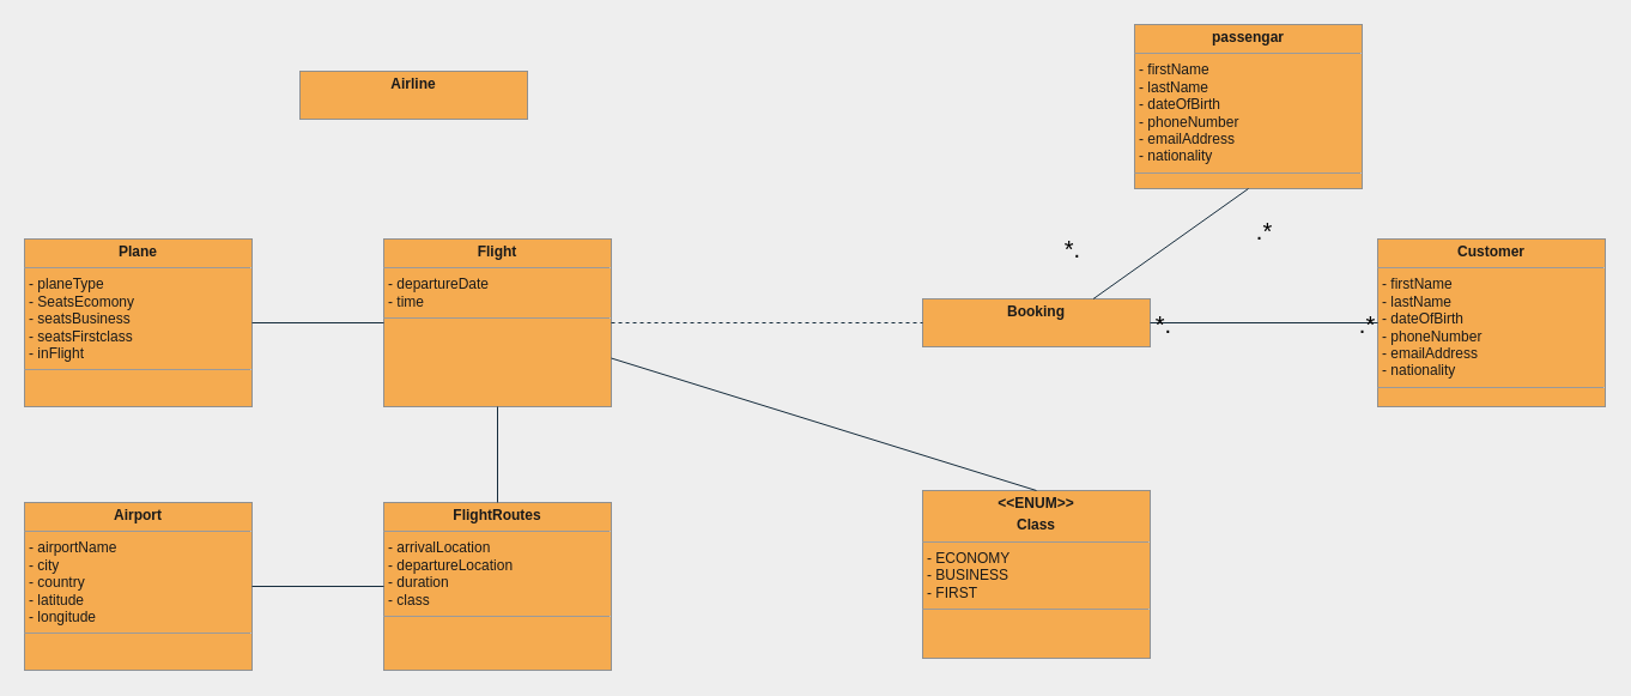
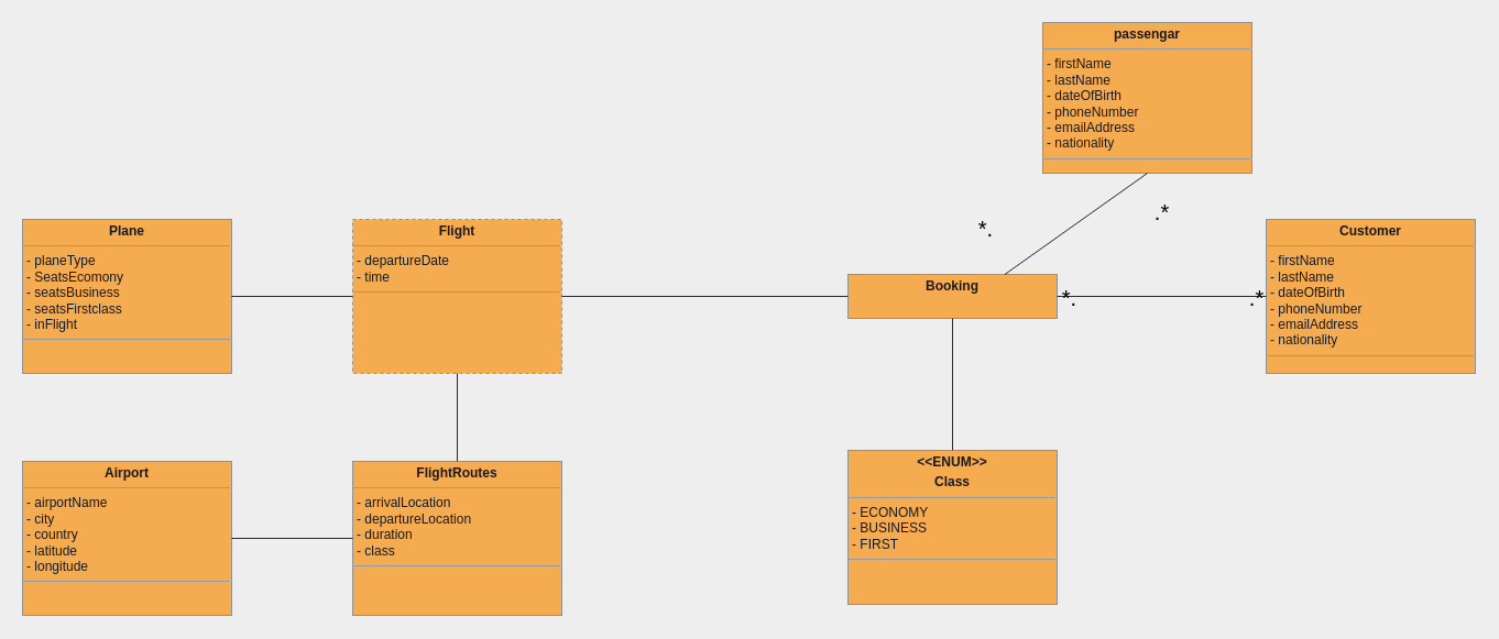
  <mxCell id="0" />
  <mxCell id="1" parent="0" />
- <mxCell id="2" value="&lt;p style=&quot;margin: 0px ; margin-top: 4px ; text-align: center&quot;&gt;&lt;b&gt;Flight&lt;/b&gt;&lt;/p&gt;&lt;hr size=&quot;1&quot;&gt;&lt;p style=&quot;margin: 0px ; margin-left: 4px&quot;&gt;&lt;span&gt;- departureDate&lt;/span&gt;&lt;br&gt;&lt;/p&gt;&lt;p style=&quot;margin: 0px ; margin-left: 4px&quot;&gt;- time&lt;/p&gt;&lt;hr size=&quot;1&quot;&gt;&lt;p style=&quot;margin: 0px ; margin-left: 4px&quot;&gt;&lt;br&gt;&lt;/p&gt;" style="verticalAlign=top;align=left;overflow=fill;fontSize=12;fontFamily=Helvetica;html=1;shadow=0;comic=0;labelBackgroundColor=none;strokeWidth=1;fillColor=#F5AB50;strokeColor=#909090;fontColor=#1A1A1A;" parent="1" vertex="1"><mxGeometry x="320" y="199" width="190" height="140" as="geometry" /></mxCell>
+ <mxCell id="2" value="&lt;p style=&quot;margin: 0px ; margin-top: 4px ; text-align: center&quot;&gt;&lt;b&gt;Flight&lt;/b&gt;&lt;/p&gt;&lt;hr size=&quot;1&quot;&gt;&lt;p style=&quot;margin: 0px ; margin-left: 4px&quot;&gt;&lt;span&gt;- departureDate&lt;/span&gt;&lt;br&gt;&lt;/p&gt;&lt;p style=&quot;margin: 0px ; margin-left: 4px&quot;&gt;- time&lt;/p&gt;&lt;hr size=&quot;1&quot;&gt;&lt;p style=&quot;margin: 0px ; margin-left: 4px&quot;&gt;&lt;br&gt;&lt;/p&gt;" style="verticalAlign=top;align=left;overflow=fill;fontSize=12;fontFamily=Helvetica;html=1;shadow=0;comic=0;labelBackgroundColor=none;strokeWidth=1;fillColor=#F5AB50;strokeColor=#909090;fontColor=#1A1A1A;dashed=1;" parent="1" vertex="1"><mxGeometry x="320" y="199" width="190" height="140" as="geometry" /></mxCell>
  <mxCell id="3" value="&lt;p style=&quot;margin: 0px ; margin-top: 4px ; text-align: center&quot;&gt;&lt;b&gt;Customer&lt;/b&gt;&lt;/p&gt;&lt;hr size=&quot;1&quot;&gt;&lt;p style=&quot;margin: 0px ; margin-left: 4px&quot;&gt;- firstName&lt;br&gt;&lt;/p&gt;&lt;p style=&quot;margin: 0px ; margin-left: 4px&quot;&gt;- lastName&lt;/p&gt;&lt;p style=&quot;margin: 0px ; margin-left: 4px&quot;&gt;- dateOfBirth&lt;/p&gt;&lt;p style=&quot;margin: 0px ; margin-left: 4px&quot;&gt;- phoneNumber&lt;br&gt;&lt;/p&gt;&lt;p style=&quot;margin: 0px ; margin-left: 4px&quot;&gt;&lt;span&gt;- emailAddress&lt;/span&gt;&lt;/p&gt;&lt;p style=&quot;margin: 0px ; margin-left: 4px&quot;&gt;- nationality&lt;/p&gt;&lt;hr size=&quot;1&quot;&gt;&lt;p style=&quot;margin: 0px ; margin-left: 4px&quot;&gt;&lt;br&gt;&lt;/p&gt;" style="verticalAlign=top;align=left;overflow=fill;fontSize=12;fontFamily=Helvetica;html=1;shadow=0;comic=0;labelBackgroundColor=none;strokeWidth=1;fillColor=#F5AB50;strokeColor=#909090;fontColor=#1A1A1A;" parent="1" vertex="1"><mxGeometry x="1150" y="199" width="190" height="140" as="geometry" /></mxCell>
  <mxCell id="4" value="&lt;p style=&quot;margin: 0px ; margin-top: 4px ; text-align: center&quot;&gt;&lt;b&gt;Airport&lt;/b&gt;&lt;/p&gt;&lt;hr size=&quot;1&quot;&gt;&lt;p style=&quot;margin: 0px ; margin-left: 4px&quot;&gt;- airportName&lt;br&gt;&lt;/p&gt;&lt;p style=&quot;margin: 0px ; margin-left: 4px&quot;&gt;- city&lt;/p&gt;&lt;p style=&quot;margin: 0px ; margin-left: 4px&quot;&gt;- country&lt;/p&gt;&lt;p style=&quot;margin: 0px ; margin-left: 4px&quot;&gt;- latitude&lt;/p&gt;&lt;p style=&quot;margin: 0px ; margin-left: 4px&quot;&gt;- longitude&lt;/p&gt;&lt;hr size=&quot;1&quot;&gt;&lt;p style=&quot;margin: 0px ; margin-left: 4px&quot;&gt;&lt;br&gt;&lt;/p&gt;" style="verticalAlign=top;align=left;overflow=fill;fontSize=12;fontFamily=Helvetica;html=1;shadow=0;comic=0;labelBackgroundColor=none;strokeWidth=1;fillColor=#F5AB50;strokeColor=#909090;fontColor=#1A1A1A;" parent="1" vertex="1"><mxGeometry x="20" y="419" width="190" height="140" as="geometry" /></mxCell>
  <mxCell id="5" value="&lt;p style=&quot;margin: 0px ; margin-top: 4px ; text-align: center&quot;&gt;&lt;b&gt;FlightRoutes&lt;/b&gt;&lt;/p&gt;&lt;hr size=&quot;1&quot;&gt;&lt;p style=&quot;margin: 0px ; margin-left: 4px&quot;&gt;- arrivalLocation&lt;br&gt;&lt;/p&gt;&lt;p style=&quot;margin: 0px ; margin-left: 4px&quot;&gt;- departureLocation&lt;/p&gt;&lt;p style=&quot;margin: 0px ; margin-left: 4px&quot;&gt;- duration&lt;/p&gt;&lt;p style=&quot;margin: 0px ; margin-left: 4px&quot;&gt;- class&lt;/p&gt;&lt;hr size=&quot;1&quot;&gt;&lt;p style=&quot;margin: 0px ; margin-left: 4px&quot;&gt;&lt;br&gt;&lt;/p&gt;" style="verticalAlign=top;align=left;overflow=fill;fontSize=12;fontFamily=Helvetica;html=1;shadow=0;comic=0;labelBackgroundColor=none;strokeWidth=1;fillColor=#F5AB50;strokeColor=#909090;fontColor=#1A1A1A;" parent="1" vertex="1"><mxGeometry x="320" y="419" width="190" height="140" as="geometry" /></mxCell>
  <mxCell id="6" value="&lt;p style=&quot;margin: 0px ; margin-top: 4px ; text-align: center&quot;&gt;&lt;b&gt;&amp;lt;&amp;lt;ENUM&amp;gt;&amp;gt;&lt;/b&gt;&lt;/p&gt;&lt;p style=&quot;margin: 0px ; margin-top: 4px ; text-align: center&quot;&gt;&lt;b&gt;Class&lt;/b&gt;&lt;/p&gt;&lt;hr size=&quot;1&quot;&gt;&lt;p style=&quot;margin: 0px ; margin-left: 4px&quot;&gt;- ECONOMY&lt;/p&gt;&lt;p style=&quot;margin: 0px ; margin-left: 4px&quot;&gt;- BUSINESS&lt;/p&gt;&lt;p style=&quot;margin: 0px ; margin-left: 4px&quot;&gt;- FIRST&lt;/p&gt;&lt;hr size=&quot;1&quot;&gt;&lt;p style=&quot;margin: 0px ; margin-left: 4px&quot;&gt;&lt;br&gt;&lt;/p&gt;" style="verticalAlign=top;align=left;overflow=fill;fontSize=12;fontFamily=Helvetica;html=1;shadow=0;comic=0;labelBackgroundColor=none;strokeWidth=1;fillColor=#F5AB50;strokeColor=#909090;fontColor=#1A1A1A;" parent="1" vertex="1"><mxGeometry x="770" y="409" width="190" height="140" as="geometry" /></mxCell>
  <mxCell id="7" value="&lt;p style=&quot;margin: 0px ; margin-top: 4px ; text-align: center&quot;&gt;&lt;b&gt;Booking&lt;/b&gt;&lt;/p&gt;&lt;p style=&quot;margin: 0px ; margin-left: 4px&quot;&gt;&lt;br&gt;&lt;/p&gt;" style="verticalAlign=top;align=left;overflow=fill;fontSize=12;fontFamily=Helvetica;html=1;shadow=0;comic=0;labelBackgroundColor=none;strokeWidth=1;fillColor=#F5AB50;strokeColor=#909090;fontColor=#1A1A1A;" parent="1" vertex="1"><mxGeometry x="770" y="249" width="190" height="40" as="geometry" /></mxCell>
  <mxCell id="8" value="&lt;p style=&quot;margin: 0px ; margin-top: 4px ; text-align: center&quot;&gt;&lt;b&gt;Plane&lt;/b&gt;&lt;/p&gt;&lt;hr size=&quot;1&quot;&gt;&lt;p style=&quot;margin: 0px ; margin-left: 4px&quot;&gt;- planeType&lt;/p&gt;&lt;p style=&quot;margin: 0px ; margin-left: 4px&quot;&gt;- SeatsEcomony&lt;/p&gt;&lt;p style=&quot;margin: 0px ; margin-left: 4px&quot;&gt;- seatsBusiness&lt;/p&gt;&lt;p style=&quot;margin: 0px ; margin-left: 4px&quot;&gt;- seatsFirstclass&lt;/p&gt;&lt;p style=&quot;margin: 0px ; margin-left: 4px&quot;&gt;- inFlight&lt;/p&gt;&lt;hr size=&quot;1&quot;&gt;&lt;p style=&quot;margin: 0px ; margin-left: 4px&quot;&gt;&lt;br&gt;&lt;/p&gt;" style="verticalAlign=top;align=left;overflow=fill;fontSize=12;fontFamily=Helvetica;html=1;shadow=0;comic=0;labelBackgroundColor=none;strokeWidth=1;fillColor=#F5AB50;strokeColor=#909090;fontColor=#1A1A1A;" parent="1" vertex="1"><mxGeometry x="20" y="199" width="190" height="140" as="geometry" /></mxCell>
  <mxCell id="9" value="" style="endArrow=none;html=1;entryX=0;entryY=0.5;entryDx=0;entryDy=0;exitX=1;exitY=0.5;exitDx=0;exitDy=0;labelBackgroundColor=none;strokeColor=#182E3E;fontColor=#1A1A1A;" parent="1" source="7" target="3" edge="1"><mxGeometry width="50" height="50" relative="1" as="geometry"><mxPoint x="810" y="149" as="sourcePoint" /><mxPoint x="725" y="139" as="targetPoint" /></mxGeometry></mxCell>
  <mxCell id="10" value="*." style="edgeLabel;html=1;align=center;verticalAlign=middle;resizable=0;points=[];labelBackgroundColor=none;fontSize=20;" parent="9" vertex="1" connectable="0"><mxGeometry x="-0.083" y="1" relative="1" as="geometry"><mxPoint x="-77" y="1" as="offset" /></mxGeometry></mxCell>
  <mxCell id="11" value="&lt;span style=&quot;&quot;&gt;.*&lt;/span&gt;" style="edgeLabel;html=1;align=center;verticalAlign=middle;resizable=0;points=[];fontSize=20;labelBackgroundColor=none;" parent="9" vertex="1" connectable="0"><mxGeometry x="0.261" relative="1" as="geometry"><mxPoint x="60" as="offset" /></mxGeometry></mxCell>
- <mxCell id="12" value="" style="endArrow=none;html=1;entryX=0;entryY=0.5;entryDx=0;entryDy=0;exitX=1;exitY=0.5;exitDx=0;exitDy=0;labelBackgroundColor=#EEEEEE;strokeColor=#182E3E;fontColor=#1A1A1A;dashed=1;" parent="1" source="2" target="7" edge="1"><mxGeometry width="50" height="50" relative="1" as="geometry"><mxPoint x="520" y="229" as="sourcePoint" /><mxPoint x="570" y="179" as="targetPoint" /></mxGeometry></mxCell>
+ <mxCell id="12" value="" style="endArrow=none;html=1;entryX=0;entryY=0.5;entryDx=0;entryDy=0;exitX=1;exitY=0.5;exitDx=0;exitDy=0;labelBackgroundColor=#EEEEEE;strokeColor=#182E3E;fontColor=#1A1A1A;" parent="1" source="2" target="7" edge="1"><mxGeometry width="50" height="50" relative="1" as="geometry"><mxPoint x="520" y="229" as="sourcePoint" /><mxPoint x="570" y="179" as="targetPoint" /></mxGeometry></mxCell>
  <mxCell id="13" value="" style="endArrow=none;html=1;entryX=0;entryY=0.5;entryDx=0;entryDy=0;exitX=1;exitY=0.5;exitDx=0;exitDy=0;labelBackgroundColor=#EEEEEE;strokeColor=#182E3E;fontColor=#1A1A1A;" parent="1" source="8" target="2" edge="1"><mxGeometry width="50" height="50" relative="1" as="geometry"><mxPoint x="70" y="309" as="sourcePoint" /><mxPoint x="120" y="259" as="targetPoint" /></mxGeometry></mxCell>
  <mxCell id="14" value="" style="endArrow=none;html=1;entryX=0.5;entryY=1;entryDx=0;entryDy=0;labelBackgroundColor=#EEEEEE;strokeColor=#182E3E;fontColor=#1A1A1A;" parent="1" source="5" target="2" edge="1"><mxGeometry width="50" height="50" relative="1" as="geometry"><mxPoint x="280" y="349" as="sourcePoint" /><mxPoint x="330" y="299" as="targetPoint" /></mxGeometry></mxCell>
  <mxCell id="15" value="" style="endArrow=none;html=1;entryX=0;entryY=0.5;entryDx=0;entryDy=0;exitX=1;exitY=0.5;exitDx=0;exitDy=0;labelBackgroundColor=#EEEEEE;strokeColor=#182E3E;fontColor=#1A1A1A;" parent="1" source="4" target="5" edge="1"><mxGeometry width="50" height="50" relative="1" as="geometry"><mxPoint x="230" y="399" as="sourcePoint" /><mxPoint x="280" y="349" as="targetPoint" /></mxGeometry></mxCell>
- <mxCell id="16" value="" style="endArrow=none;html=1;fontColor=#1A1A1A;strokeColor=#182E3E;exitX=0.5;exitY=0;exitDx=0;exitDy=0;" parent="1" source="6" target="2" edge="1"><mxGeometry width="50" height="50" relative="1" as="geometry"><mxPoint x="740" y="419" as="sourcePoint" /><mxPoint x="790" y="369" as="targetPoint" /></mxGeometry></mxCell>
- <mxCell id="17" value="&lt;p style=&quot;margin: 0px ; margin-top: 4px ; text-align: center&quot;&gt;&lt;b&gt;Airline&lt;/b&gt;&lt;/p&gt;&lt;p style=&quot;margin: 0px ; margin-top: 4px ; text-align: center&quot;&gt;&lt;b&gt;&lt;br&gt;&lt;/b&gt;&lt;/p&gt;" style="verticalAlign=top;align=left;overflow=fill;fontSize=12;fontFamily=Helvetica;html=1;shadow=0;comic=0;labelBackgroundColor=none;strokeWidth=1;fillColor=#F5AB50;strokeColor=#909090;fontColor=#1A1A1A;" parent="1" vertex="1"><mxGeometry x="250" y="59" width="190" height="40" as="geometry" /></mxCell>
+ <mxCell id="16" value="" style="endArrow=none;html=1;fontColor=#1A1A1A;strokeColor=#182E3E;entryX=0.5;entryY=1;entryDx=0;entryDy=0;exitX=0.5;exitY=0;exitDx=0;exitDy=0;" parent="1" source="6" target="7" edge="1"><mxGeometry width="50" height="50" relative="1" as="geometry"><mxPoint x="740" y="419" as="sourcePoint" /><mxPoint x="790" y="369" as="targetPoint" /></mxGeometry></mxCell>
  <mxCell id="18" value="&lt;p style=&quot;margin: 0px ; margin-top: 4px ; text-align: center&quot;&gt;&lt;b&gt;passengar&lt;/b&gt;&lt;/p&gt;&lt;hr size=&quot;1&quot;&gt;&lt;p style=&quot;margin: 0px ; margin-left: 4px&quot;&gt;- firstName&lt;br&gt;&lt;/p&gt;&lt;p style=&quot;margin: 0px ; margin-left: 4px&quot;&gt;- lastName&lt;/p&gt;&lt;p style=&quot;margin: 0px ; margin-left: 4px&quot;&gt;- dateOfBirth&lt;/p&gt;&lt;p style=&quot;margin: 0px ; margin-left: 4px&quot;&gt;- phoneNumber&lt;br&gt;&lt;/p&gt;&lt;p style=&quot;margin: 0px ; margin-left: 4px&quot;&gt;&lt;span&gt;- emailAddress&lt;/span&gt;&lt;/p&gt;&lt;p style=&quot;margin: 0px ; margin-left: 4px&quot;&gt;- nationality&lt;/p&gt;&lt;hr size=&quot;1&quot;&gt;&lt;p style=&quot;margin: 0px ; margin-left: 4px&quot;&gt;&lt;br&gt;&lt;/p&gt;" style="verticalAlign=top;align=left;overflow=fill;fontSize=12;fontFamily=Helvetica;html=1;shadow=0;comic=0;labelBackgroundColor=none;strokeWidth=1;fillColor=#F5AB50;strokeColor=#909090;fontColor=#1A1A1A;" vertex="1" parent="1"><mxGeometry x="947" y="20" width="190" height="137" as="geometry" /></mxCell>
  <mxCell id="19" value="" style="endArrow=none;html=1;entryX=0.5;entryY=1;entryDx=0;entryDy=0;exitX=0.75;exitY=0;exitDx=0;exitDy=0;labelBackgroundColor=none;strokeColor=#182E3E;fontColor=#1A1A1A;" edge="1" parent="1" source="7" target="18"><mxGeometry width="50" height="50" relative="1" as="geometry"><mxPoint x="970" y="279" as="sourcePoint" /><mxPoint x="1160" y="279" as="targetPoint" /></mxGeometry></mxCell>
  <mxCell id="20" value="*." style="edgeLabel;html=1;align=center;verticalAlign=middle;resizable=0;points=[];labelBackgroundColor=none;fontSize=20;" vertex="1" connectable="0" parent="19"><mxGeometry x="-0.083" y="1" relative="1" as="geometry"><mxPoint x="-77" y="1" as="offset" /></mxGeometry></mxCell>
  <mxCell id="21" value="&lt;span style=&quot;&quot;&gt;.*&lt;/span&gt;" style="edgeLabel;html=1;align=center;verticalAlign=middle;resizable=0;points=[];fontSize=20;labelBackgroundColor=none;" vertex="1" connectable="0" parent="19"><mxGeometry x="0.261" relative="1" as="geometry"><mxPoint x="60" as="offset" /></mxGeometry></mxCell>
